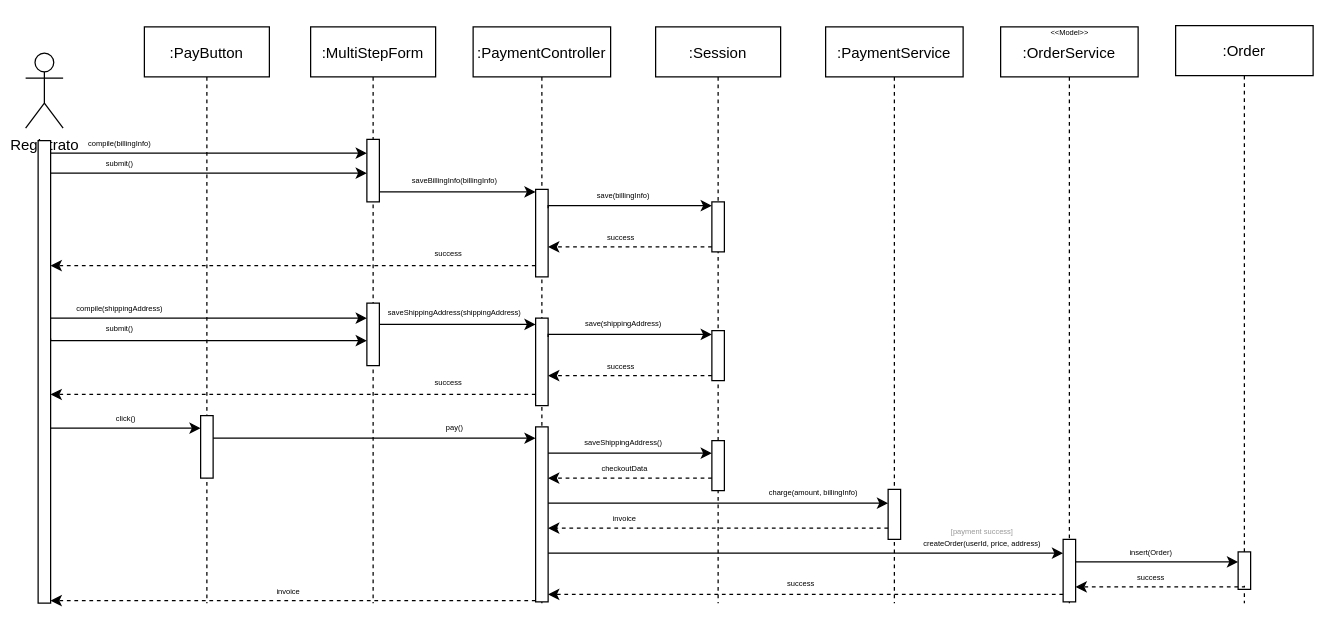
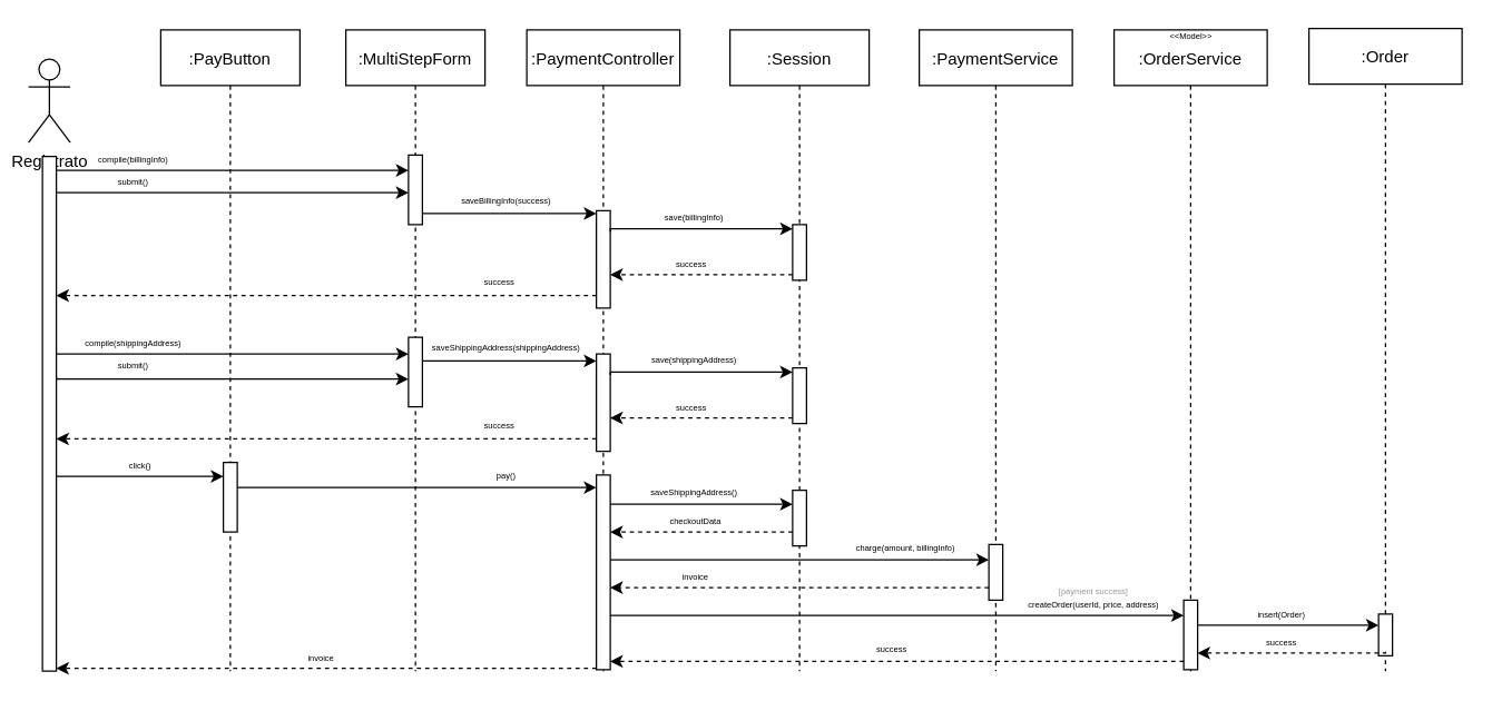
  <mxCell id="0" />
  <mxCell id="1" parent="0" />
  <mxCell id="2" value=":MultiStepForm" style="shape=umlLifeline;perimeter=lifelinePerimeter;container=1;collapsible=0;recursiveResize=0;rounded=0;shadow=0;strokeWidth=1;" parent="1" vertex="1"><mxGeometry x="248" y="21" width="100" height="461" as="geometry" /></mxCell>
  <mxCell id="3" value="" style="points=[];perimeter=orthogonalPerimeter;rounded=0;shadow=0;strokeWidth=1;" parent="2" vertex="1"><mxGeometry x="45" y="90" width="10" height="50" as="geometry" /></mxCell>
  <mxCell id="4" value="" style="points=[];perimeter=orthogonalPerimeter;rounded=0;shadow=0;strokeWidth=1;" parent="2" vertex="1"><mxGeometry x="45" y="221" width="10" height="50" as="geometry" /></mxCell>
  <mxCell id="5" value="Registrato" style="shape=umlActor;verticalLabelPosition=bottom;verticalAlign=top;html=1;outlineConnect=0;" parent="1" vertex="1"><mxGeometry x="20" y="42" width="30" height="60" as="geometry" /></mxCell>
  <mxCell id="6" style="edgeStyle=orthogonalEdgeStyle;rounded=0;orthogonalLoop=1;jettySize=auto;html=1;" parent="1" source="8" target="3" edge="1"><mxGeometry relative="1" as="geometry"><Array as="points"><mxPoint x="100" y="122" /><mxPoint x="100" y="122" /></Array></mxGeometry></mxCell>
  <mxCell id="7" style="edgeStyle=orthogonalEdgeStyle;rounded=0;orthogonalLoop=1;jettySize=auto;html=1;" parent="1" source="8" target="41" edge="1"><mxGeometry relative="1" as="geometry"><Array as="points"><mxPoint x="100" y="342" /><mxPoint x="100" y="342" /></Array></mxGeometry></mxCell>
  <mxCell id="8" value="" style="points=[];perimeter=orthogonalPerimeter;rounded=0;shadow=0;strokeWidth=1;" parent="1" vertex="1"><mxGeometry x="30" y="112" width="10" height="370" as="geometry" /></mxCell>
  <mxCell id="9" value=":PaymentController" style="shape=umlLifeline;perimeter=lifelinePerimeter;container=1;collapsible=0;recursiveResize=0;rounded=0;shadow=0;strokeWidth=1;" parent="1" vertex="1"><mxGeometry x="378" y="21" width="110" height="461" as="geometry" /></mxCell>
  <mxCell id="10" value="" style="points=[];perimeter=orthogonalPerimeter;rounded=0;shadow=0;strokeWidth=1;" parent="9" vertex="1"><mxGeometry x="50" y="130" width="10" height="70" as="geometry" /></mxCell>
  <mxCell id="11" value="" style="points=[];perimeter=orthogonalPerimeter;rounded=0;shadow=0;strokeWidth=1;" parent="9" vertex="1"><mxGeometry x="50" y="233" width="10" height="70" as="geometry" /></mxCell>
  <mxCell id="12" value="" style="points=[];perimeter=orthogonalPerimeter;rounded=0;shadow=0;strokeWidth=1;" parent="9" vertex="1"><mxGeometry x="50" y="320" width="10" height="140" as="geometry" /></mxCell>
  <mxCell id="13" value=":Session" style="shape=umlLifeline;perimeter=lifelinePerimeter;container=1;collapsible=0;recursiveResize=0;rounded=0;shadow=0;strokeWidth=1;" parent="1" vertex="1"><mxGeometry x="524" y="21" width="100" height="461" as="geometry" /></mxCell>
  <mxCell id="14" value="" style="points=[];perimeter=orthogonalPerimeter;rounded=0;shadow=0;strokeWidth=1;" parent="13" vertex="1"><mxGeometry x="45" y="140" width="10" height="40" as="geometry" /></mxCell>
  <mxCell id="15" value="" style="points=[];perimeter=orthogonalPerimeter;rounded=0;shadow=0;strokeWidth=1;" parent="13" vertex="1"><mxGeometry x="45" y="243" width="10" height="40" as="geometry" /></mxCell>
  <mxCell id="16" value="" style="points=[];perimeter=orthogonalPerimeter;rounded=0;shadow=0;strokeWidth=1;" parent="13" vertex="1"><mxGeometry x="45" y="331" width="10" height="40" as="geometry" /></mxCell>
  <mxCell id="17" style="edgeStyle=orthogonalEdgeStyle;rounded=0;orthogonalLoop=1;jettySize=auto;html=1;" parent="1" edge="1"><mxGeometry relative="1" as="geometry"><mxPoint x="428" y="153" as="targetPoint" /><Array as="points"><mxPoint x="428" y="153" /></Array><mxPoint x="303" y="153" as="sourcePoint" /></mxGeometry></mxCell>
- <mxCell id="18" value="saveBillingInfo(billingInfo)" style="text;html=1;align=center;verticalAlign=middle;resizable=0;points=[];autosize=1;strokeColor=none;fillColor=none;fontSize=6;" parent="1" vertex="1"><mxGeometry x="323" y="139" width="80" height="10" as="geometry" /></mxCell>
+ <mxCell id="18" value="saveBillingInfo(success)" style="text;html=1;align=center;verticalAlign=middle;resizable=0;points=[];autosize=1;strokeColor=none;fillColor=none;fontSize=6;" parent="1" vertex="1"><mxGeometry x="323" y="139" width="80" height="10" as="geometry" /></mxCell>
  <mxCell id="19" value="compile(billingInfo)" style="text;html=1;align=center;verticalAlign=middle;resizable=0;points=[];autosize=1;strokeColor=none;fillColor=none;fontSize=6;" parent="1" vertex="1"><mxGeometry x="60" y="110" width="70" height="10" as="geometry" /></mxCell>
  <mxCell id="20" value="save(billingInfo)" style="text;html=1;align=center;verticalAlign=middle;resizable=0;points=[];autosize=1;strokeColor=none;fillColor=none;fontSize=6;" parent="1" vertex="1"><mxGeometry x="468" y="151" width="60" height="10" as="geometry" /></mxCell>
  <mxCell id="21" style="edgeStyle=orthogonalEdgeStyle;rounded=0;orthogonalLoop=1;jettySize=auto;html=1;" parent="1" target="14" edge="1"><mxGeometry relative="1" as="geometry"><mxPoint x="558" y="164" as="targetPoint" /><Array as="points"><mxPoint x="438" y="164" /></Array><mxPoint x="438" y="166.029" as="sourcePoint" /></mxGeometry></mxCell>
  <mxCell id="22" style="edgeStyle=orthogonalEdgeStyle;rounded=0;orthogonalLoop=1;jettySize=auto;html=1;dashed=1;" parent="1" source="14" edge="1"><mxGeometry relative="1" as="geometry"><mxPoint x="558" y="197" as="sourcePoint" /><mxPoint x="438" y="197" as="targetPoint" /><Array as="points"><mxPoint x="540" y="197" /><mxPoint x="540" y="197" /></Array></mxGeometry></mxCell>
  <mxCell id="23" value="success" style="text;html=1;align=center;verticalAlign=middle;resizable=0;points=[];autosize=1;strokeColor=none;fillColor=none;fontSize=6;" parent="1" vertex="1"><mxGeometry x="476" y="185" width="40" height="10" as="geometry" /></mxCell>
  <mxCell id="24" value="submit()" style="text;html=1;align=center;verticalAlign=middle;resizable=0;points=[];autosize=1;strokeColor=none;fillColor=none;fontSize=6;" parent="1" vertex="1"><mxGeometry x="75" y="126.28" width="40" height="10" as="geometry" /></mxCell>
  <mxCell id="25" style="edgeStyle=orthogonalEdgeStyle;rounded=0;orthogonalLoop=1;jettySize=auto;html=1;" parent="1" edge="1"><mxGeometry relative="1" as="geometry"><mxPoint x="40" y="138" as="sourcePoint" /><mxPoint x="293" y="138" as="targetPoint" /><Array as="points"><mxPoint x="40" y="138" /></Array></mxGeometry></mxCell>
  <mxCell id="26" value="success" style="text;html=1;align=center;verticalAlign=middle;resizable=0;points=[];autosize=1;strokeColor=none;fillColor=none;fontSize=6;" parent="1" vertex="1"><mxGeometry x="338" y="198" width="40" height="10" as="geometry" /></mxCell>
  <mxCell id="27" style="edgeStyle=orthogonalEdgeStyle;rounded=0;orthogonalLoop=1;jettySize=auto;html=1;dashed=1;" parent="1" source="10" target="8" edge="1"><mxGeometry relative="1" as="geometry"><mxPoint x="290" y="207" as="sourcePoint" /><mxPoint x="170" y="207" as="targetPoint" /><Array as="points"><mxPoint x="230" y="212" /><mxPoint x="230" y="212" /></Array></mxGeometry></mxCell>
  <mxCell id="28" value="compile(shippingAddress)" style="text;html=1;align=center;verticalAlign=middle;resizable=0;points=[];autosize=1;strokeColor=none;fillColor=none;fontSize=6;" parent="1" vertex="1"><mxGeometry x="55" y="242" width="80" height="10" as="geometry" /></mxCell>
  <mxCell id="29" style="edgeStyle=orthogonalEdgeStyle;rounded=0;orthogonalLoop=1;jettySize=auto;html=1;" parent="1" target="4" edge="1"><mxGeometry relative="1" as="geometry"><mxPoint x="40" y="254" as="sourcePoint" /><mxPoint x="160" y="254" as="targetPoint" /><Array as="points"><mxPoint x="230" y="254" /><mxPoint x="230" y="254" /></Array></mxGeometry></mxCell>
  <mxCell id="30" value="submit()" style="text;html=1;align=center;verticalAlign=middle;resizable=0;points=[];autosize=1;strokeColor=none;fillColor=none;fontSize=6;" parent="1" vertex="1"><mxGeometry x="75" y="258.28" width="40" height="10" as="geometry" /></mxCell>
  <mxCell id="31" style="edgeStyle=orthogonalEdgeStyle;rounded=0;orthogonalLoop=1;jettySize=auto;html=1;" parent="1" target="4" edge="1"><mxGeometry relative="1" as="geometry"><mxPoint x="40" y="270.314" as="sourcePoint" /><mxPoint x="160" y="270.314" as="targetPoint" /><Array as="points"><mxPoint x="40" y="272" /></Array></mxGeometry></mxCell>
  <mxCell id="32" style="edgeStyle=orthogonalEdgeStyle;rounded=0;orthogonalLoop=1;jettySize=auto;html=1;" parent="1" edge="1"><mxGeometry relative="1" as="geometry"><mxPoint x="428" y="259" as="targetPoint" /><Array as="points"><mxPoint x="428" y="259" /></Array><mxPoint x="303" y="259" as="sourcePoint" /></mxGeometry></mxCell>
  <mxCell id="33" value="saveShippingAddress(shippingAddress)" style="text;html=1;align=center;verticalAlign=middle;resizable=0;points=[];autosize=1;strokeColor=none;fillColor=none;fontSize=6;" parent="1" vertex="1"><mxGeometry x="303" y="245" width="120" height="10" as="geometry" /></mxCell>
  <mxCell id="34" value="save(shippingAddress)" style="text;html=1;align=center;verticalAlign=middle;resizable=0;points=[];autosize=1;strokeColor=none;fillColor=none;fontSize=6;" parent="1" vertex="1"><mxGeometry x="458" y="254" width="80" height="10" as="geometry" /></mxCell>
  <mxCell id="35" style="edgeStyle=orthogonalEdgeStyle;rounded=0;orthogonalLoop=1;jettySize=auto;html=1;" parent="1" target="15" edge="1"><mxGeometry relative="1" as="geometry"><mxPoint x="558" y="267" as="targetPoint" /><Array as="points"><mxPoint x="438" y="267" /></Array><mxPoint x="438" y="269.029" as="sourcePoint" /></mxGeometry></mxCell>
  <mxCell id="36" style="edgeStyle=orthogonalEdgeStyle;rounded=0;orthogonalLoop=1;jettySize=auto;html=1;dashed=1;" parent="1" source="15" edge="1"><mxGeometry relative="1" as="geometry"><mxPoint x="558" y="300" as="sourcePoint" /><mxPoint x="438" y="300" as="targetPoint" /><Array as="points"><mxPoint x="540" y="300" /><mxPoint x="540" y="300" /></Array></mxGeometry></mxCell>
  <mxCell id="37" value="success" style="text;html=1;align=center;verticalAlign=middle;resizable=0;points=[];autosize=1;strokeColor=none;fillColor=none;fontSize=6;" parent="1" vertex="1"><mxGeometry x="476" y="288" width="40" height="10" as="geometry" /></mxCell>
  <mxCell id="38" value="success" style="text;html=1;align=center;verticalAlign=middle;resizable=0;points=[];autosize=1;strokeColor=none;fillColor=none;fontSize=6;" parent="1" vertex="1"><mxGeometry x="338" y="301" width="40" height="10" as="geometry" /></mxCell>
  <mxCell id="39" style="edgeStyle=orthogonalEdgeStyle;rounded=0;orthogonalLoop=1;jettySize=auto;html=1;dashed=1;" parent="1" source="11" edge="1"><mxGeometry relative="1" as="geometry"><mxPoint x="290" y="310" as="sourcePoint" /><mxPoint x="40" y="315.034" as="targetPoint" /><Array as="points"><mxPoint x="230" y="315" /><mxPoint x="230" y="315" /></Array></mxGeometry></mxCell>
  <mxCell id="40" value=":PayButton" style="shape=umlLifeline;perimeter=lifelinePerimeter;container=1;collapsible=0;recursiveResize=0;rounded=0;shadow=0;strokeWidth=1;" parent="1" vertex="1"><mxGeometry x="115" y="21" width="100" height="461" as="geometry" /></mxCell>
  <mxCell id="41" value="" style="points=[];perimeter=orthogonalPerimeter;rounded=0;shadow=0;strokeWidth=1;" parent="40" vertex="1"><mxGeometry x="45" y="311" width="10" height="50" as="geometry" /></mxCell>
  <mxCell id="42" value="&lt;font style=&quot;font-size: 6px;&quot;&gt;click()&lt;/font&gt;" style="text;html=1;align=center;verticalAlign=middle;resizable=0;points=[];autosize=1;strokeColor=none;fillColor=none;fontSize=6;" parent="1" vertex="1"><mxGeometry x="85" y="330" width="30" height="10" as="geometry" /></mxCell>
  <mxCell id="43" style="edgeStyle=orthogonalEdgeStyle;rounded=0;orthogonalLoop=1;jettySize=auto;html=1;fontSize=6;" parent="1" edge="1"><mxGeometry relative="1" as="geometry"><mxPoint x="170" y="350.029" as="sourcePoint" /><mxPoint x="428" y="350.029" as="targetPoint" /><Array as="points"><mxPoint x="230" y="350" /><mxPoint x="230" y="350" /></Array></mxGeometry></mxCell>
  <mxCell id="44" value="pay()" style="text;html=1;align=center;verticalAlign=middle;resizable=0;points=[];autosize=1;strokeColor=none;fillColor=none;fontSize=6;" parent="1" vertex="1"><mxGeometry x="348" y="337" width="30" height="10" as="geometry" /></mxCell>
  <mxCell id="45" style="edgeStyle=orthogonalEdgeStyle;rounded=0;orthogonalLoop=1;jettySize=auto;html=1;fontSize=6;" parent="1" source="12" target="16" edge="1"><mxGeometry relative="1" as="geometry"><Array as="points"><mxPoint x="498" y="362" /><mxPoint x="498" y="362" /></Array></mxGeometry></mxCell>
  <mxCell id="46" value="saveShippingAddress()" style="text;html=1;align=center;verticalAlign=middle;resizable=0;points=[];autosize=1;strokeColor=none;fillColor=none;fontSize=6;" parent="1" vertex="1"><mxGeometry x="458" y="349" width="80" height="10" as="geometry" /></mxCell>
  <mxCell id="47" style="edgeStyle=orthogonalEdgeStyle;rounded=0;orthogonalLoop=1;jettySize=auto;html=1;fontSize=6;dashed=1;" parent="1" source="16" target="12" edge="1"><mxGeometry relative="1" as="geometry"><Array as="points"><mxPoint x="498" y="382" /><mxPoint x="498" y="382" /></Array></mxGeometry></mxCell>
  <mxCell id="48" value="checkoutData" style="text;html=1;align=center;verticalAlign=middle;resizable=0;points=[];autosize=1;strokeColor=none;fillColor=none;fontSize=6;" parent="1" vertex="1"><mxGeometry x="474" y="370" width="50" height="10" as="geometry" /></mxCell>
  <mxCell id="49" value=":PaymentService" style="shape=umlLifeline;perimeter=lifelinePerimeter;container=1;collapsible=0;recursiveResize=0;rounded=0;shadow=0;strokeWidth=1;" parent="1" vertex="1"><mxGeometry x="660" y="21" width="110" height="461" as="geometry" /></mxCell>
  <mxCell id="50" value="" style="points=[];perimeter=orthogonalPerimeter;rounded=0;shadow=0;strokeWidth=1;" parent="49" vertex="1"><mxGeometry x="50" y="370" width="10" height="40" as="geometry" /></mxCell>
  <mxCell id="51" value="charge(amount, billingInfo)" style="text;html=1;align=center;verticalAlign=middle;resizable=0;points=[];autosize=1;strokeColor=none;fillColor=none;fontSize=6;" parent="49" vertex="1"><mxGeometry x="-55" y="368" width="90" height="10" as="geometry" /></mxCell>
  <mxCell id="52" style="edgeStyle=orthogonalEdgeStyle;rounded=0;orthogonalLoop=1;jettySize=auto;html=1;fontSize=6;" parent="1" source="12" target="50" edge="1"><mxGeometry relative="1" as="geometry"><Array as="points"><mxPoint x="640" y="402" /><mxPoint x="640" y="402" /></Array></mxGeometry></mxCell>
  <mxCell id="53" style="edgeStyle=orthogonalEdgeStyle;rounded=0;orthogonalLoop=1;jettySize=auto;html=1;fontSize=6;dashed=1;" parent="1" source="50" target="12" edge="1"><mxGeometry relative="1" as="geometry"><Array as="points"><mxPoint x="570" y="422" /><mxPoint x="570" y="422" /></Array></mxGeometry></mxCell>
  <mxCell id="54" value="invoice" style="text;html=1;align=center;verticalAlign=middle;resizable=0;points=[];autosize=1;strokeColor=none;fillColor=none;fontSize=6;" parent="1" vertex="1"><mxGeometry x="484" y="410" width="30" height="10" as="geometry" /></mxCell>
  <mxCell id="55" style="edgeStyle=orthogonalEdgeStyle;rounded=0;orthogonalLoop=1;jettySize=auto;html=1;dashed=1;fontSize=6;" parent="1" edge="1"><mxGeometry relative="1" as="geometry"><Array as="points"><mxPoint x="230" y="480" /><mxPoint x="230" y="480" /></Array><mxPoint x="428" y="480" as="sourcePoint" /><mxPoint x="40" y="480" as="targetPoint" /></mxGeometry></mxCell>
  <mxCell id="56" value="invoice" style="text;html=1;align=center;verticalAlign=middle;resizable=0;points=[];autosize=1;strokeColor=none;fillColor=none;fontSize=6;" parent="1" vertex="1"><mxGeometry x="215" y="468" width="30" height="10" as="geometry" /></mxCell>
  <mxCell id="57" value=":OrderService" style="shape=umlLifeline;perimeter=lifelinePerimeter;container=1;collapsible=0;recursiveResize=0;rounded=0;shadow=0;strokeWidth=1;" vertex="1" parent="1"><mxGeometry x="800" y="21" width="110" height="461" as="geometry" /></mxCell>
  <mxCell id="58" value="" style="points=[];perimeter=orthogonalPerimeter;rounded=0;shadow=0;strokeWidth=1;" vertex="1" parent="57"><mxGeometry x="50" y="410" width="10" height="50" as="geometry" /></mxCell>
  <mxCell id="59" value="&amp;lt;&amp;lt;Model&amp;gt;&amp;gt;" style="text;html=1;align=center;verticalAlign=middle;resizable=0;points=[];autosize=1;strokeColor=none;fillColor=none;fontSize=6;" vertex="1" parent="57"><mxGeometry x="30" width="50" height="10" as="geometry" /></mxCell>
  <mxCell id="60" value=":Order" style="shape=umlLifeline;perimeter=lifelinePerimeter;container=1;collapsible=0;recursiveResize=0;rounded=0;shadow=0;strokeWidth=1;" vertex="1" parent="1"><mxGeometry x="940" y="20" width="110" height="462" as="geometry" /></mxCell>
  <mxCell id="61" value="" style="points=[];perimeter=orthogonalPerimeter;rounded=0;shadow=0;strokeWidth=1;" vertex="1" parent="60"><mxGeometry x="50" y="421" width="10" height="30" as="geometry" /></mxCell>
  <mxCell id="62" style="edgeStyle=orthogonalEdgeStyle;rounded=0;orthogonalLoop=1;jettySize=auto;html=1;fontSize=6;" edge="1" parent="1" source="12" target="58"><mxGeometry relative="1" as="geometry"><Array as="points"><mxPoint x="780" y="442" /><mxPoint x="780" y="442" /></Array></mxGeometry></mxCell>
  <mxCell id="63" value="createOrder(userId, price, address)" style="text;html=1;align=center;verticalAlign=middle;resizable=0;points=[];autosize=1;strokeColor=none;fillColor=none;fontSize=6;" vertex="1" parent="1"><mxGeometry x="730" y="430" width="110" height="10" as="geometry" /></mxCell>
  <mxCell id="64" style="edgeStyle=orthogonalEdgeStyle;rounded=0;orthogonalLoop=1;jettySize=auto;html=1;fontSize=6;" edge="1" parent="1"><mxGeometry relative="1" as="geometry"><mxPoint x="860" y="449" as="sourcePoint" /><mxPoint x="990" y="449" as="targetPoint" /><Array as="points"><mxPoint x="930" y="449" /><mxPoint x="930" y="449" /></Array></mxGeometry></mxCell>
  <mxCell id="65" value="insert(Order)" style="text;html=1;align=center;verticalAlign=middle;resizable=0;points=[];autosize=1;strokeColor=none;fillColor=none;fontSize=6;" vertex="1" parent="1"><mxGeometry x="895" y="437" width="50" height="10" as="geometry" /></mxCell>
  <mxCell id="66" style="edgeStyle=orthogonalEdgeStyle;rounded=0;orthogonalLoop=1;jettySize=auto;html=1;fontSize=6;dashed=1;" edge="1" parent="1"><mxGeometry relative="1" as="geometry"><mxPoint x="995" y="468" as="sourcePoint" /><mxPoint x="860" y="469" as="targetPoint" /><Array as="points"><mxPoint x="995" y="469" /></Array></mxGeometry></mxCell>
  <mxCell id="67" value="success" style="text;html=1;align=center;verticalAlign=middle;resizable=0;points=[];autosize=1;strokeColor=none;fillColor=none;fontSize=6;" vertex="1" parent="1"><mxGeometry x="900" y="457" width="40" height="10" as="geometry" /></mxCell>
  <mxCell id="68" value="[payment success]" style="text;html=1;align=center;verticalAlign=middle;resizable=0;points=[];autosize=1;strokeColor=none;fillColor=none;fontSize=6;fontColor=#999999;" vertex="1" parent="1"><mxGeometry x="750" y="420" width="70" height="10" as="geometry" /></mxCell>
  <mxCell id="69" style="edgeStyle=orthogonalEdgeStyle;rounded=0;orthogonalLoop=1;jettySize=auto;html=1;dashed=1;fontSize=6;fontColor=#999999;" edge="1" parent="1"><mxGeometry relative="1" as="geometry"><mxPoint x="850" y="475" as="sourcePoint" /><mxPoint x="438" y="475" as="targetPoint" /><Array as="points"><mxPoint x="650" y="475" /><mxPoint x="650" y="475" /></Array></mxGeometry></mxCell>
  <mxCell id="70" value="success" style="text;html=1;align=center;verticalAlign=middle;resizable=0;points=[];autosize=1;strokeColor=none;fillColor=none;fontSize=6;" vertex="1" parent="1"><mxGeometry x="620" y="462" width="40" height="10" as="geometry" /></mxCell>
